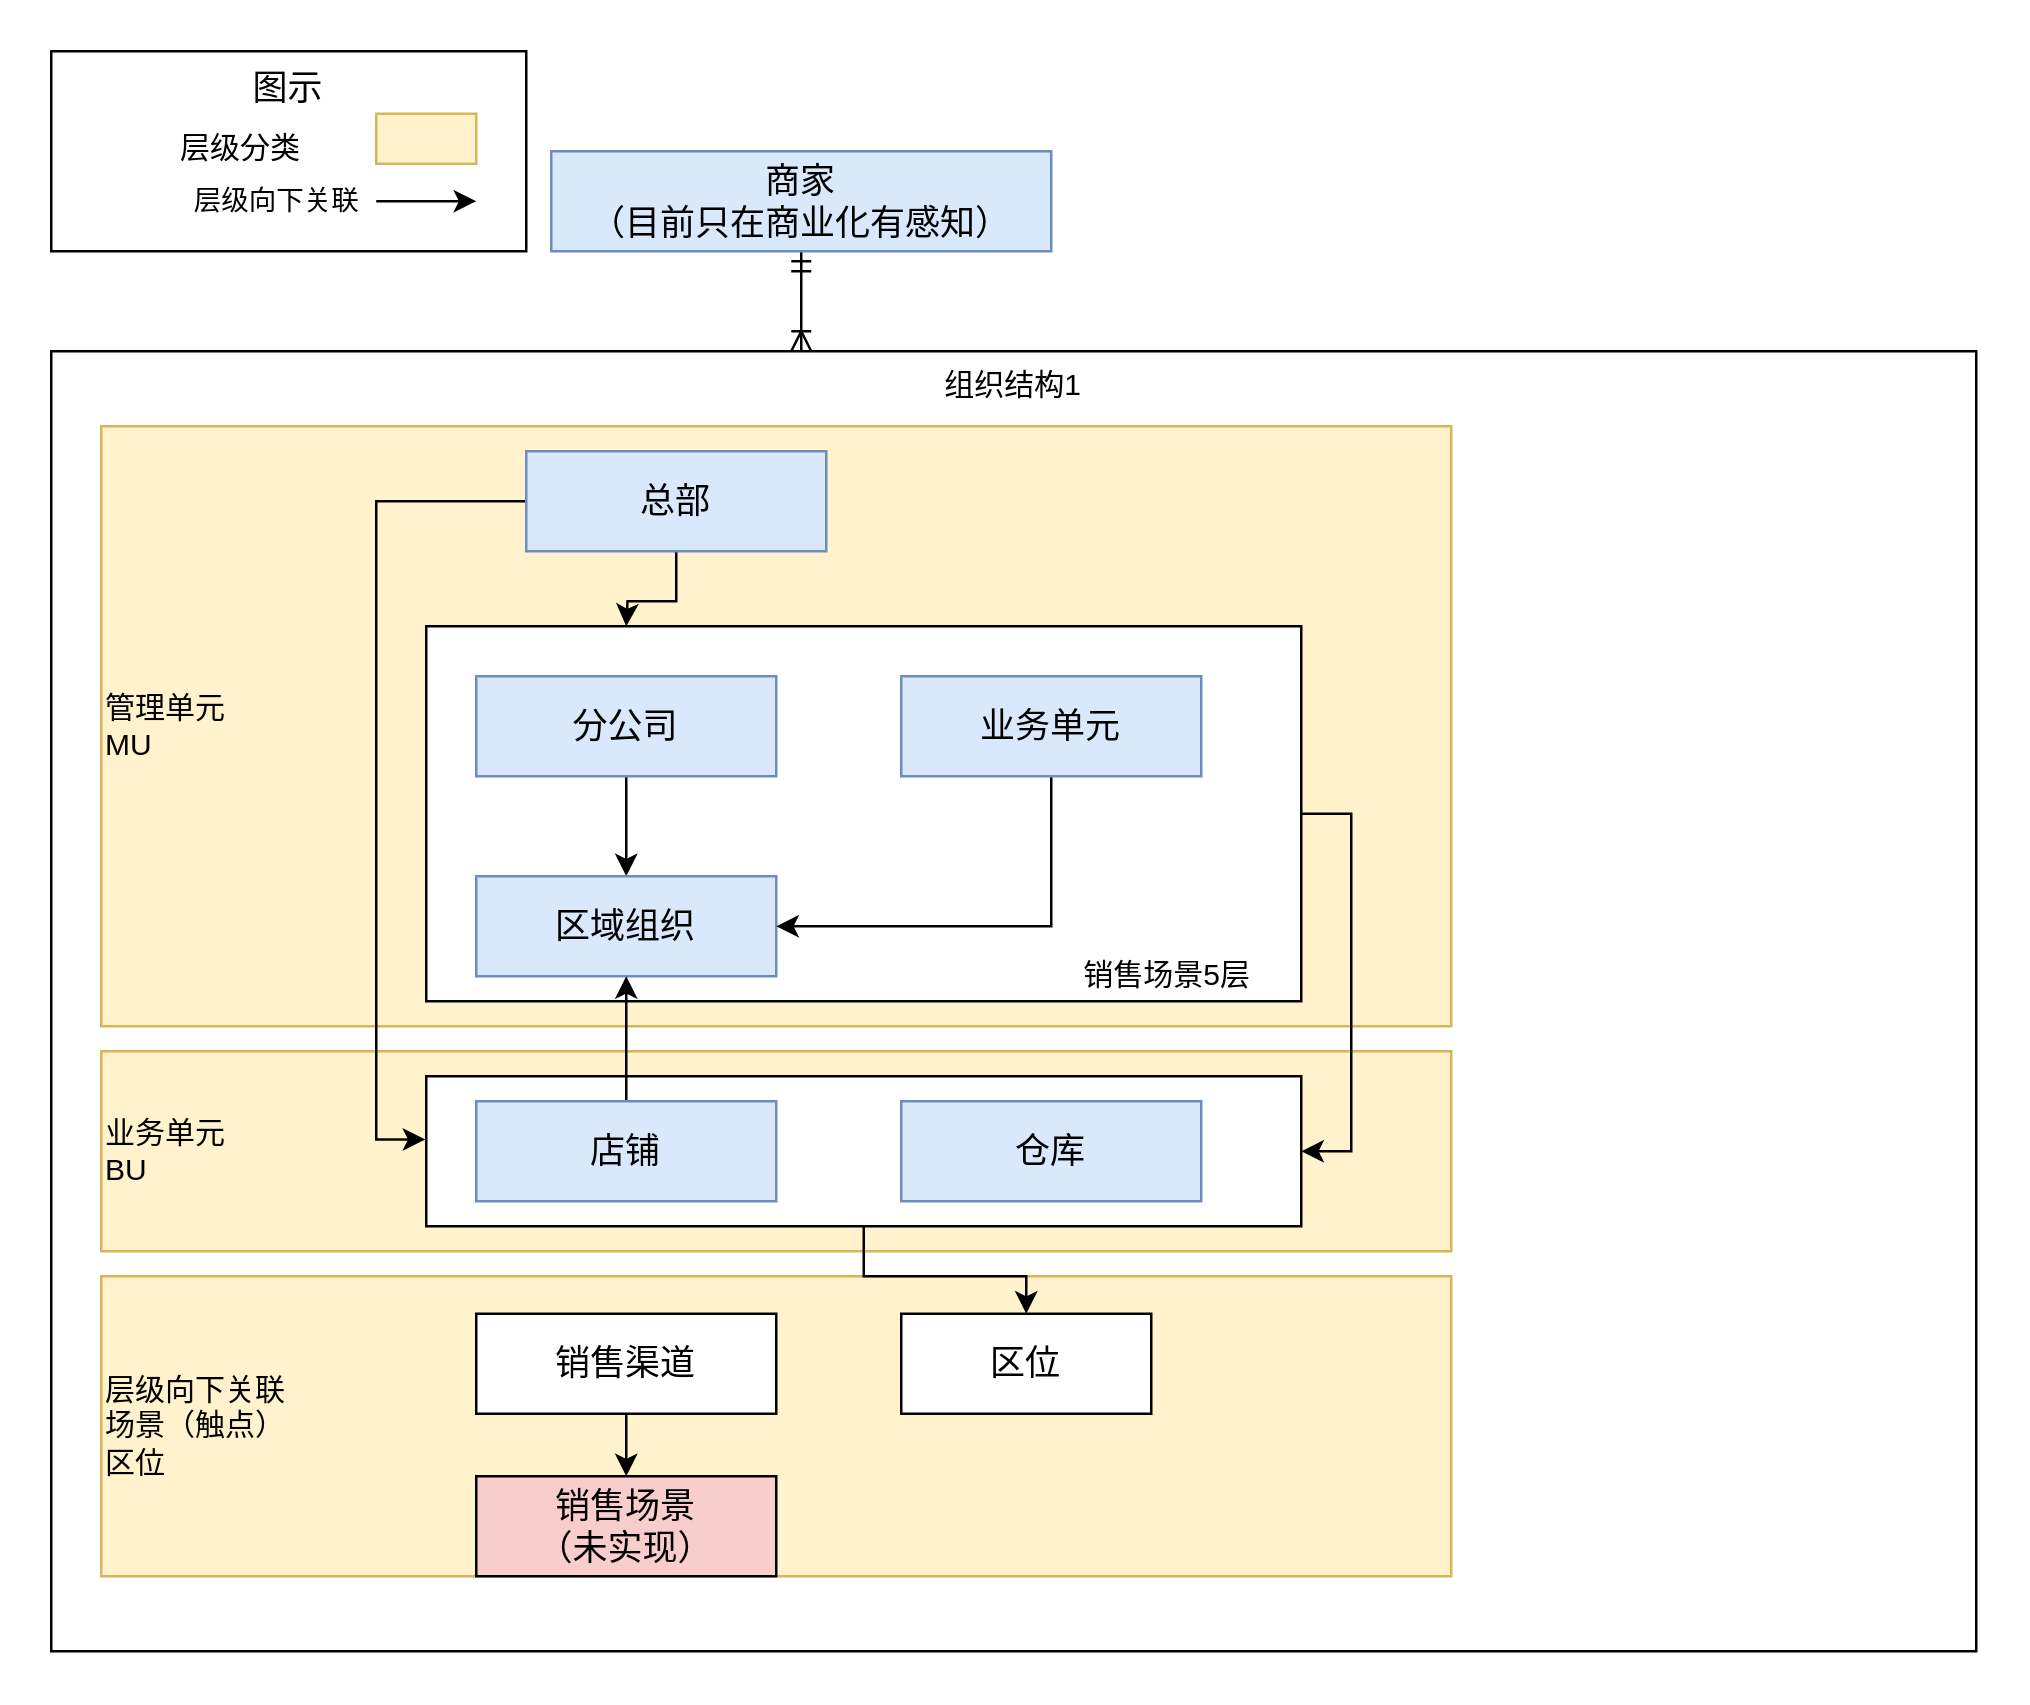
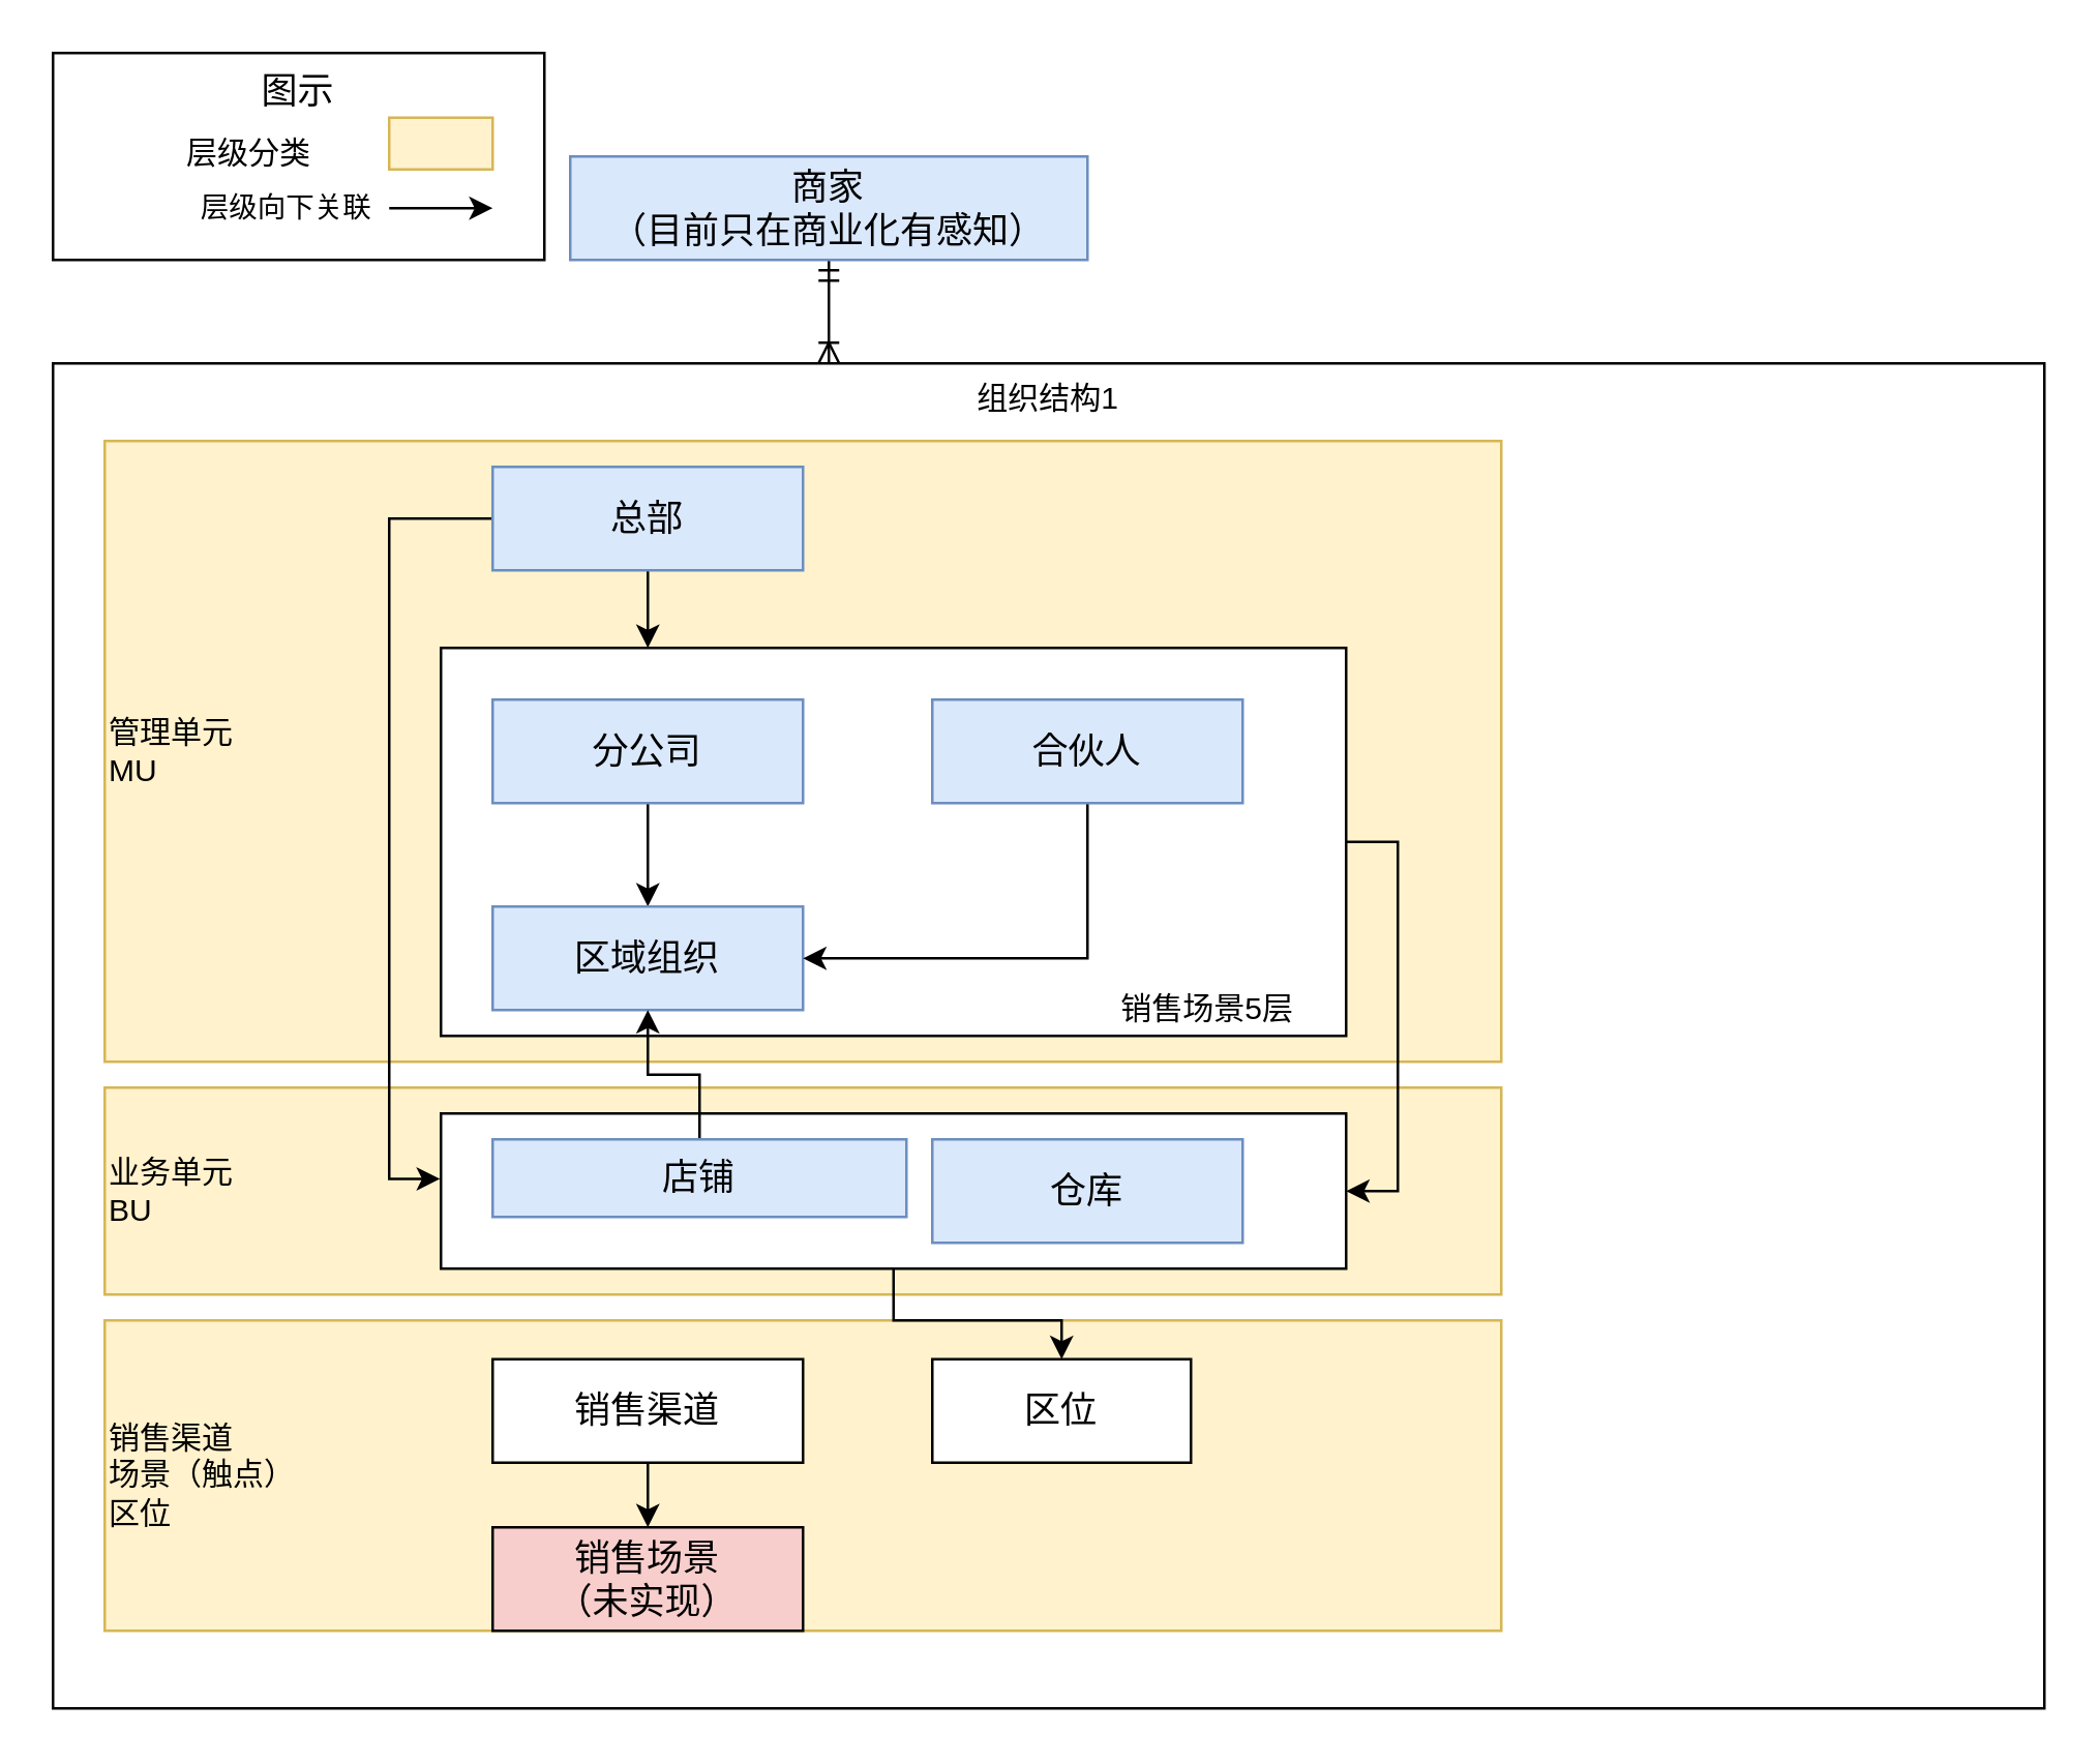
  <mxCell id="0" />
  <mxCell id="1" parent="0" />
  <mxCell id="2" value="组织结构1" style="rounded=0;whiteSpace=wrap;html=1;align=center;verticalAlign=top;" vertex="1" parent="1"><mxGeometry x="20" y="140" width="770" height="520" as="geometry" /></mxCell>
  <mxCell id="3" value="管理单元&lt;br&gt;MU" style="rounded=0;whiteSpace=wrap;html=1;align=left;strokeColor=#d6b656;fillColor=#fff2cc;" vertex="1" parent="1"><mxGeometry x="40" y="170" width="540" height="240" as="geometry" /></mxCell>
  <mxCell id="4" value="业务单元&lt;br&gt;BU" style="rounded=0;whiteSpace=wrap;html=1;align=left;strokeColor=#d6b656;fillColor=#fff2cc;" vertex="1" parent="1"><mxGeometry x="40" y="420" width="540" height="80" as="geometry" /></mxCell>
  <mxCell id="5" value="" style="rounded=0;whiteSpace=wrap;html=1;fontSize=14;" vertex="1" parent="1"><mxGeometry x="170" y="430" width="350" height="60" as="geometry" /></mxCell>
  <mxCell id="6" style="edgeStyle=orthogonalEdgeStyle;rounded=0;orthogonalLoop=1;jettySize=auto;html=1;entryX=1;entryY=0.5;entryDx=0;entryDy=0;endArrow=classic;endFill=1;" edge="1" parent="1" source="7" target="5"><mxGeometry relative="1" as="geometry"><Array as="points"><mxPoint x="540" y="325" /><mxPoint x="540" y="460" /></Array></mxGeometry></mxCell>
  <mxCell id="7" value="" style="rounded=0;whiteSpace=wrap;html=1;fontSize=14;" vertex="1" parent="1"><mxGeometry x="170" y="250" width="350" height="150" as="geometry" /></mxCell>
  <mxCell id="8" style="rounded=0;orthogonalLoop=1;jettySize=auto;html=1;endArrow=ERoneToMany;endFill=0;startArrow=ERmandOne;startFill=0;" edge="1" parent="1" source="9"><mxGeometry relative="1" as="geometry"><mxPoint x="320" y="140" as="targetPoint" /></mxGeometry></mxCell>
  <mxCell id="9" value="商家&lt;br&gt;（目前只在商业化有感知）" style="rounded=0;whiteSpace=wrap;html=1;fontSize=14;fillColor=#dae8fc;strokeColor=#6c8ebf;" vertex="1" parent="1"><mxGeometry x="220" y="60" width="200" height="40" as="geometry" /></mxCell>
- <mxCell id="10" value="层级向下关联&lt;br&gt;场景（触点）&lt;br&gt;区位" style="rounded=0;whiteSpace=wrap;html=1;align=left;strokeColor=#d6b656;fillColor=#fff2cc;" vertex="1" parent="1"><mxGeometry x="40" y="510" width="540" height="120" as="geometry" /></mxCell>
+ <mxCell id="10" value="销售渠道&lt;br&gt;场景（触点）&lt;br&gt;区位" style="rounded=0;whiteSpace=wrap;html=1;align=left;strokeColor=#d6b656;fillColor=#fff2cc;" vertex="1" parent="1"><mxGeometry x="40" y="510" width="540" height="120" as="geometry" /></mxCell>
  <mxCell id="11" value="" style="edgeStyle=orthogonalEdgeStyle;rounded=0;orthogonalLoop=1;jettySize=auto;html=1;endArrow=classic;endFill=1;" edge="1" parent="1" source="13"><mxGeometry relative="1" as="geometry"><mxPoint x="250" y="250" as="targetPoint" /></mxGeometry></mxCell>
  <mxCell id="12" style="edgeStyle=orthogonalEdgeStyle;rounded=0;orthogonalLoop=1;jettySize=auto;html=1;entryX=-0.001;entryY=0.421;entryDx=0;entryDy=0;entryPerimeter=0;endArrow=classic;endFill=1;" edge="1" parent="1" source="13" target="5"><mxGeometry relative="1" as="geometry"><Array as="points"><mxPoint x="150" y="200" /><mxPoint x="150" y="455" /></Array></mxGeometry></mxCell>
- <mxCell id="13" value="总部" style="rounded=0;whiteSpace=wrap;html=1;fontSize=14;fillColor=#dae8fc;strokeColor=#6c8ebf;" vertex="1" parent="1"><mxGeometry x="210" y="180" width="120" height="40" as="geometry" /></mxCell>
+ <mxCell id="13" value="总部" style="rounded=0;whiteSpace=wrap;html=1;fontSize=14;fillColor=#dae8fc;strokeColor=#6c8ebf;" vertex="1" parent="1"><mxGeometry x="190" y="180" width="120" height="40" as="geometry" /></mxCell>
  <mxCell id="14" style="edgeStyle=none;rounded=0;orthogonalLoop=1;jettySize=auto;html=1;endArrow=classic;endFill=1;" edge="1" parent="1" source="15" target="16"><mxGeometry relative="1" as="geometry" /></mxCell>
  <mxCell id="15" value="分公司" style="rounded=0;whiteSpace=wrap;html=1;fontSize=14;fillColor=#dae8fc;strokeColor=#6c8ebf;" vertex="1" parent="1"><mxGeometry x="190" y="270" width="120" height="40" as="geometry" /></mxCell>
  <mxCell id="16" value="区域组织" style="rounded=0;whiteSpace=wrap;html=1;fontSize=14;fillColor=#dae8fc;strokeColor=#6c8ebf;" vertex="1" parent="1"><mxGeometry x="190" y="350" width="120" height="40" as="geometry" /></mxCell>
  <mxCell id="17" style="edgeStyle=orthogonalEdgeStyle;rounded=0;orthogonalLoop=1;jettySize=auto;html=1;endArrow=classic;endFill=1;" edge="1" parent="1" source="18" target="16"><mxGeometry relative="1" as="geometry" /></mxCell>
- <mxCell id="18" value="店铺" style="rounded=0;whiteSpace=wrap;html=1;fontSize=14;fillColor=#dae8fc;strokeColor=#6c8ebf;" vertex="1" parent="1"><mxGeometry x="190" y="440" width="120" height="40" as="geometry" /></mxCell>
+ <mxCell id="18" value="店铺" style="rounded=0;whiteSpace=wrap;html=1;fontSize=14;fillColor=#dae8fc;strokeColor=#6c8ebf;" vertex="1" parent="1"><mxGeometry x="190" y="440" width="160" height="30" as="geometry" /></mxCell>
  <mxCell id="19" value="仓库" style="rounded=0;whiteSpace=wrap;html=1;fontSize=14;fillColor=#dae8fc;strokeColor=#6c8ebf;" vertex="1" parent="1"><mxGeometry x="360" y="440" width="120" height="40" as="geometry" /></mxCell>
  <mxCell id="20" style="edgeStyle=orthogonalEdgeStyle;rounded=0;orthogonalLoop=1;jettySize=auto;html=1;entryX=0.5;entryY=0;entryDx=0;entryDy=0;" edge="1" parent="1" source="21" target="24"><mxGeometry relative="1" as="geometry" /></mxCell>
  <mxCell id="21" value="销售渠道" style="rounded=0;whiteSpace=wrap;html=1;fontSize=14;" vertex="1" parent="1"><mxGeometry x="190" y="525" width="120" height="40" as="geometry" /></mxCell>
  <mxCell id="22" style="edgeStyle=orthogonalEdgeStyle;rounded=0;orthogonalLoop=1;jettySize=auto;html=1;entryX=1;entryY=0.5;entryDx=0;entryDy=0;endArrow=classic;endFill=1;" edge="1" parent="1" source="23" target="16"><mxGeometry relative="1" as="geometry"><Array as="points"><mxPoint x="420" y="370" /></Array></mxGeometry></mxCell>
- <mxCell id="23" value="业务单元" style="rounded=0;whiteSpace=wrap;html=1;fontSize=14;fillColor=#dae8fc;strokeColor=#6c8ebf;" vertex="1" parent="1"><mxGeometry x="360" y="270" width="120" height="40" as="geometry" /></mxCell>
+ <mxCell id="23" value="合伙人" style="rounded=0;whiteSpace=wrap;html=1;fontSize=14;fillColor=#dae8fc;strokeColor=#6c8ebf;" vertex="1" parent="1"><mxGeometry x="360" y="270" width="120" height="40" as="geometry" /></mxCell>
  <mxCell id="24" value="销售场景&lt;br&gt;（未实现）" style="rounded=0;whiteSpace=wrap;html=1;fontSize=14;fillColor=#f8cecc;" vertex="1" parent="1"><mxGeometry x="190" y="590" width="120" height="40" as="geometry" /></mxCell>
  <mxCell id="25" value="区位" style="rounded=0;whiteSpace=wrap;html=1;fontSize=14;" vertex="1" parent="1"><mxGeometry x="360" y="525" width="100" height="40" as="geometry" /></mxCell>
  <mxCell id="26" style="edgeStyle=orthogonalEdgeStyle;rounded=0;orthogonalLoop=1;jettySize=auto;html=1;" edge="1" parent="1" source="5" target="25"><mxGeometry relative="1" as="geometry" /></mxCell>
  <mxCell id="27" value="图示" style="rounded=0;whiteSpace=wrap;html=1;fontSize=14;verticalAlign=top;" vertex="1" parent="1"><mxGeometry x="20" y="20" width="190" height="80" as="geometry" /></mxCell>
  <mxCell id="28" value="层级向下关联" style="endArrow=classic;html=1;" edge="1" parent="1"><mxGeometry x="-1" y="-40" width="50" height="50" relative="1" as="geometry"><mxPoint x="150" y="80" as="sourcePoint" /><mxPoint x="190" y="80" as="targetPoint" /><Array as="points"><mxPoint x="150" y="80" /></Array><mxPoint x="-40" y="-40" as="offset" /></mxGeometry></mxCell>
  <mxCell id="29" value="" style="rounded=0;whiteSpace=wrap;html=1;align=left;strokeColor=#d6b656;fillColor=#fff2cc;" vertex="1" parent="1"><mxGeometry x="150" y="45" width="40" height="20" as="geometry" /></mxCell>
  <mxCell id="30" value="层级分类" style="text;html=1;" vertex="1" parent="1"><mxGeometry x="70" y="45" width="70" height="30" as="geometry" /></mxCell>
  <mxCell id="31" value="&amp;nbsp;销售场景5层" style="text;html=1;strokeColor=none;fillColor=none;align=center;verticalAlign=middle;whiteSpace=wrap;rounded=0;" vertex="1" parent="1"><mxGeometry x="390" y="380" width="150" height="20" as="geometry" /></mxCell>
